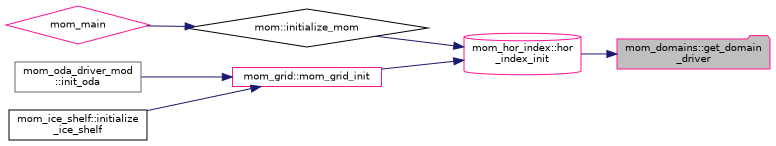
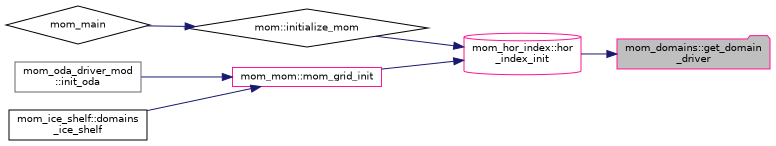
  digraph {
    rankdir=RL
    node [color=deeppink fillcolor=white fontname=Helvetica fontsize=10 shape=box style=filled]
    edge [color=midnightblue dir=back fontname=Helvetica fontsize=10 labelfontname=Helvetica labelfontsize=10 style=solid]
    n1 [fillcolor=grey75 fontcolor=black height=0.2 label="mom_domains::get_domain\l_driver" shape=folder width=0.4]
    n2 [height=0.2 label="mom_hor_index::hor\l_index_init" shape=cylinder width=0.4]
    n3 [color=black height=0.2 label="mom::initialize_mom" shape=diamond width=0.4]
-   n4 [height=0.2 label="mom_grid::mom_grid_init" width=0.4]
+   n4 [height=0.2 label="mom_mom::mom_grid_init" width=0.4]
    n5 [color=gray40 height=0.2 label="mom_oda_driver_mod\l::init_oda" width=0.4]
-   n6 [height=0.2 label=mom_main shape=diamond width=0.4]
-   n7 [color=black height=0.2 label="mom_ice_shelf::initialize\l_ice_shelf" width=0.4]
+   n6 [color=black height=0.2 label=mom_main shape=diamond width=0.4]
+   n7 [color=black height=0.2 label="mom_ice_shelf::domains\l_ice_shelf" width=0.4]
    n1 -> n2
    n2 -> n3
    n2 -> n4
    n3 -> n6
    n4 -> n5
    n4 -> n7
  }
